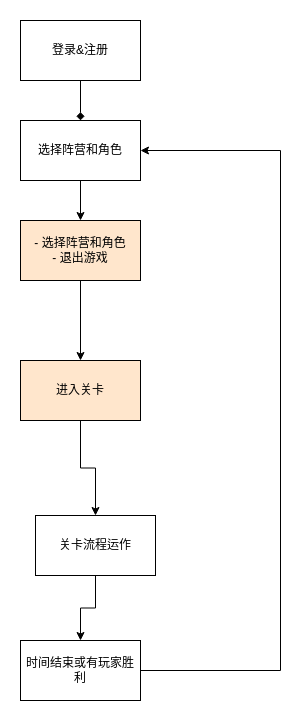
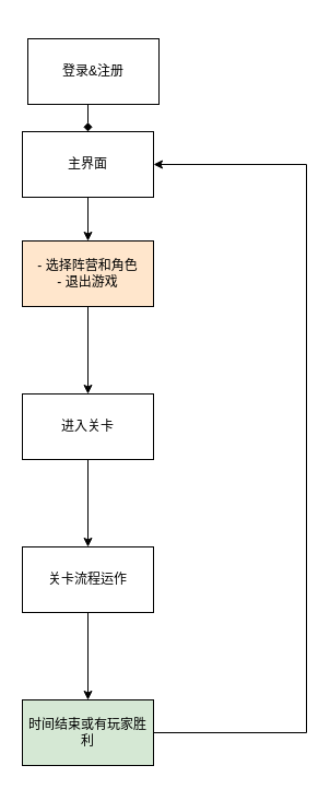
  <mxCell id="0" />
  <mxCell id="1" parent="0" />
  <mxCell id="2" style="edgeStyle=orthogonalEdgeStyle;rounded=0;orthogonalLoop=1;jettySize=auto;html=1;exitX=0.5;exitY=1;exitDx=0;exitDy=0;entryX=0.5;entryY=0;entryDx=0;entryDy=0;endArrow=diamond;" edge="1" parent="1" source="3" target="5"><mxGeometry relative="1" as="geometry" /></mxCell>
- <mxCell id="3" value="登录&amp;amp;注册" style="rounded=0;whiteSpace=wrap;html=1;" vertex="1" parent="1"><mxGeometry x="20" y="20" width="120" height="60" as="geometry" /></mxCell>
+ <mxCell id="3" value="登录&amp;amp;注册" style="rounded=0;whiteSpace=wrap;html=1;" vertex="1" parent="1"><mxGeometry x="25" y="35" width="120" height="60" as="geometry" /></mxCell>
  <mxCell id="4" value="" style="edgeStyle=orthogonalEdgeStyle;rounded=0;orthogonalLoop=1;jettySize=auto;html=1;" edge="1" parent="1" source="5" target="7"><mxGeometry relative="1" as="geometry" /></mxCell>
- <mxCell id="5" value="选择阵营和角色" style="rounded=0;whiteSpace=wrap;html=1;" vertex="1" parent="1"><mxGeometry x="20" y="120" width="120" height="60" as="geometry" /></mxCell>
+ <mxCell id="5" value="主界面" style="rounded=0;whiteSpace=wrap;html=1;" vertex="1" parent="1"><mxGeometry x="20" y="120" width="120" height="60" as="geometry" /></mxCell>
  <mxCell id="6" value="" style="edgeStyle=orthogonalEdgeStyle;rounded=0;orthogonalLoop=1;jettySize=auto;html=1;" edge="1" parent="1" source="7" target="9"><mxGeometry relative="1" as="geometry" /></mxCell>
  <mxCell id="7" value="- 选择阵营和角色&lt;br&gt;- 退出游戏" style="rounded=0;whiteSpace=wrap;html=1;fillColor=#ffe6cc;" vertex="1" parent="1"><mxGeometry x="20" y="220" width="120" height="60" as="geometry" /></mxCell>
  <mxCell id="8" value="" style="edgeStyle=orthogonalEdgeStyle;rounded=0;orthogonalLoop=1;jettySize=auto;html=1;" edge="1" parent="1" source="9" target="11"><mxGeometry relative="1" as="geometry" /></mxCell>
- <mxCell id="9" value="进入关卡" style="rounded=0;whiteSpace=wrap;html=1;fillColor=#ffe6cc;" vertex="1" parent="1"><mxGeometry x="20" y="360" width="120" height="60" as="geometry" /></mxCell>
+ <mxCell id="9" value="进入关卡" style="rounded=0;whiteSpace=wrap;html=1;" vertex="1" parent="1"><mxGeometry x="20" y="360" width="120" height="60" as="geometry" /></mxCell>
  <mxCell id="10" value="" style="edgeStyle=orthogonalEdgeStyle;rounded=0;orthogonalLoop=1;jettySize=auto;html=1;" edge="1" parent="1" source="11" target="13"><mxGeometry relative="1" as="geometry" /></mxCell>
- <mxCell id="11" value="关卡流程运作" style="rounded=0;whiteSpace=wrap;html=1;" vertex="1" parent="1"><mxGeometry x="35" y="515" width="120" height="60" as="geometry" /></mxCell>
+ <mxCell id="11" value="关卡流程运作" style="rounded=0;whiteSpace=wrap;html=1;" vertex="1" parent="1"><mxGeometry x="20" y="500" width="120" height="60" as="geometry" /></mxCell>
  <mxCell id="12" style="edgeStyle=orthogonalEdgeStyle;rounded=0;orthogonalLoop=1;jettySize=auto;html=1;exitX=1;exitY=0.5;exitDx=0;exitDy=0;entryX=1;entryY=0.5;entryDx=0;entryDy=0;" edge="1" parent="1" source="13" target="5"><mxGeometry relative="1" as="geometry"><Array as="points"><mxPoint x="280" y="670" /><mxPoint x="280" y="150" /></Array></mxGeometry></mxCell>
- <mxCell id="13" value="时间结束或有玩家胜利" style="rounded=0;whiteSpace=wrap;html=1;" vertex="1" parent="1"><mxGeometry x="20" y="640" width="120" height="60" as="geometry" /></mxCell>
+ <mxCell id="13" value="时间结束或有玩家胜利" style="rounded=0;whiteSpace=wrap;html=1;fillColor=#d5e8d4;" vertex="1" parent="1"><mxGeometry x="20" y="640" width="120" height="60" as="geometry" /></mxCell>
